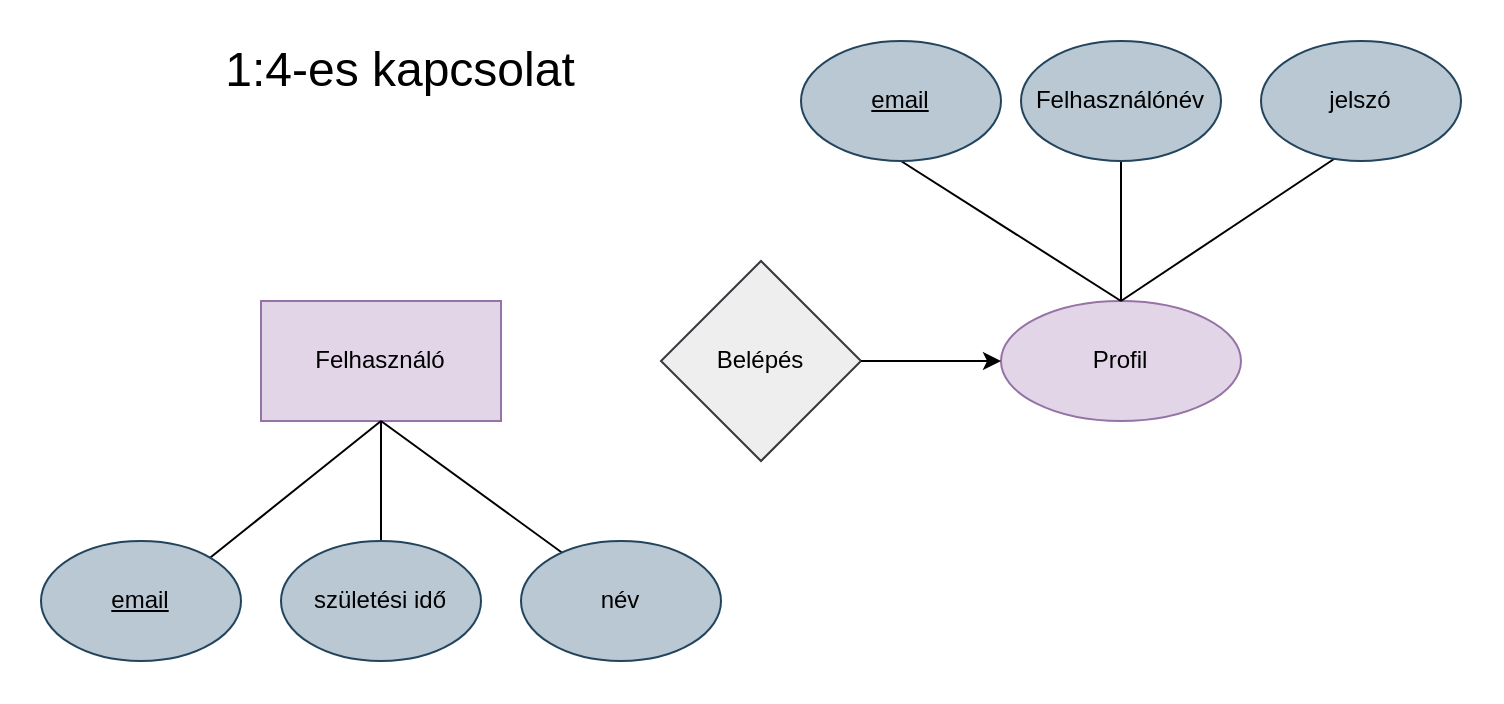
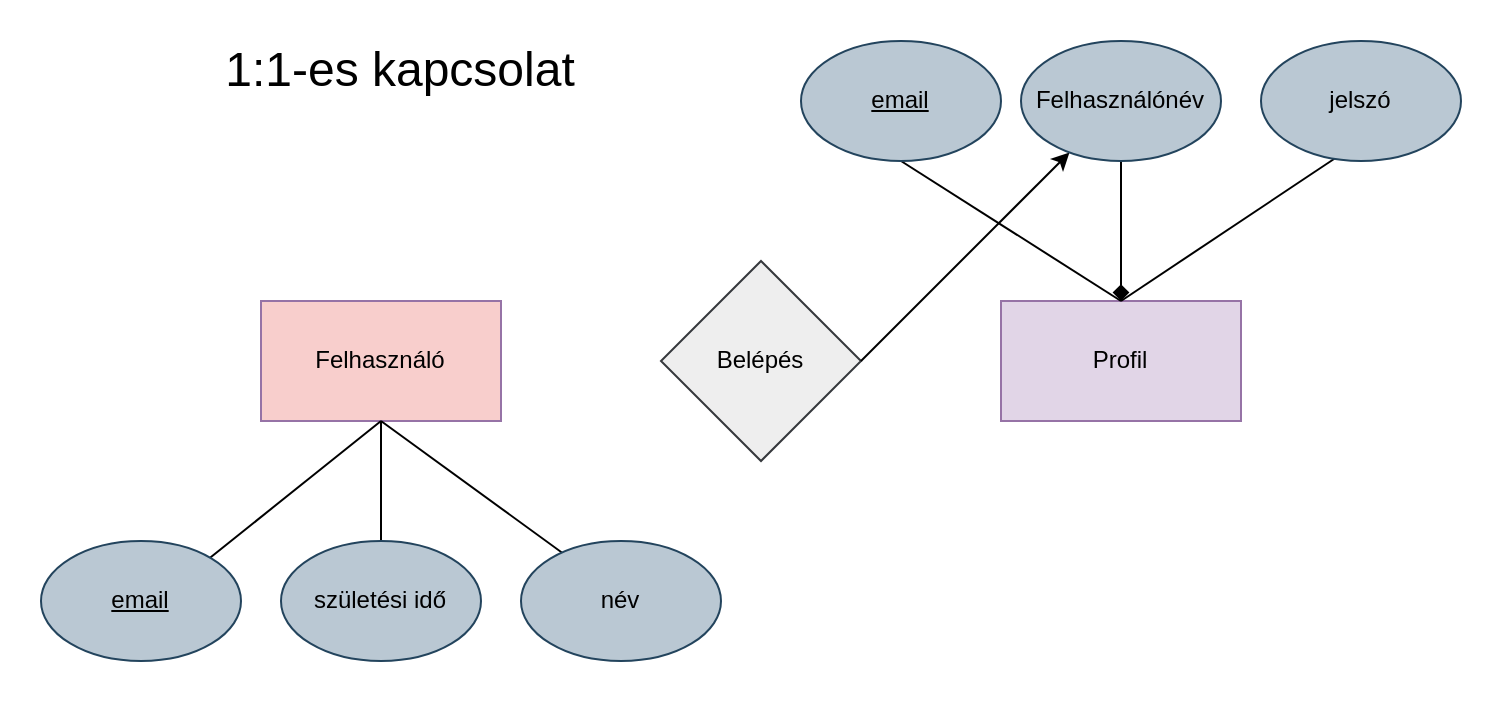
  <mxCell id="0" />
  <mxCell id="1" parent="0" />
- <mxCell id="2" value="Felhasználó" style="rounded=0;whiteSpace=wrap;html=1;fillColor=#e1d5e7;strokeColor=#9673a6;" vertex="1" parent="1"><mxGeometry x="130" y="150" width="120" height="60" as="geometry" /></mxCell>
- <mxCell id="3" value="Profil" style="ellipse;whiteSpace=wrap;html=1;fillColor=#e1d5e7;strokeColor=#9673a6;" vertex="1" parent="1"><mxGeometry x="500" y="150" width="120" height="60" as="geometry" /></mxCell>
+ <mxCell id="2" value="Felhasználó" style="rounded=0;whiteSpace=wrap;html=1;fillColor=#f8cecc;strokeColor=#9673a6;" vertex="1" parent="1"><mxGeometry x="130" y="150" width="120" height="60" as="geometry" /></mxCell>
+ <mxCell id="3" value="Profil" style="rounded=0;whiteSpace=wrap;html=1;fillColor=#e1d5e7;strokeColor=#9673a6;" vertex="1" parent="1"><mxGeometry x="500" y="150" width="120" height="60" as="geometry" /></mxCell>
  <mxCell id="4" value="Belépés" style="rhombus;whiteSpace=wrap;html=1;fillColor=#eeeeee;strokeColor=#36393d;rounded=0;" vertex="1" parent="1"><mxGeometry x="330" y="130" width="100" height="100" as="geometry" /></mxCell>
- <mxCell id="5" value="" style="endArrow=classic;html=1;rounded=0;entryX=0;entryY=0.5;entryDx=0;entryDy=0;exitX=1;exitY=0.5;exitDx=0;exitDy=0;" edge="1" parent="1" source="4" target="3"><mxGeometry width="50" height="50" relative="1" as="geometry"><mxPoint x="450" y="200" as="sourcePoint" /><mxPoint x="500" y="150" as="targetPoint" /></mxGeometry></mxCell>
- <mxCell id="6" value="" style="endArrow=none;html=1;rounded=0;entryX=0.5;entryY=0;entryDx=0;entryDy=0;exitX=0.5;exitY=1;exitDx=0;exitDy=0;" edge="1" parent="1" source="7" target="3"><mxGeometry width="50" height="50" relative="1" as="geometry"><mxPoint x="560" y="80" as="sourcePoint" /><mxPoint x="500" y="150" as="targetPoint" /></mxGeometry></mxCell>
+ <mxCell id="5" value="" style="endArrow=classic;html=1;rounded=0;exitX=1;exitY=0.5;exitDx=0;exitDy=0;" edge="1" parent="1" source="4" target="7"><mxGeometry width="50" height="50" relative="1" as="geometry"><mxPoint x="450" y="200" as="sourcePoint" /><mxPoint x="500" y="150" as="targetPoint" /></mxGeometry></mxCell>
+ <mxCell id="6" value="" style="endArrow=diamond;html=1;rounded=0;entryX=0.5;entryY=0;entryDx=0;entryDy=0;exitX=0.5;exitY=1;exitDx=0;exitDy=0;" edge="1" parent="1" source="7" target="3"><mxGeometry width="50" height="50" relative="1" as="geometry"><mxPoint x="560" y="80" as="sourcePoint" /><mxPoint x="500" y="150" as="targetPoint" /></mxGeometry></mxCell>
  <mxCell id="7" value="Felhasználónév" style="ellipse;whiteSpace=wrap;html=1;fillColor=#bac8d3;strokeColor=#23445d;" vertex="1" parent="1"><mxGeometry x="510" y="20" width="100" height="60" as="geometry" /></mxCell>
  <mxCell id="8" value="" style="endArrow=none;html=1;rounded=0;entryX=0.5;entryY=0;entryDx=0;entryDy=0;" edge="1" parent="1" target="3"><mxGeometry width="50" height="50" relative="1" as="geometry"><mxPoint x="680" y="70" as="sourcePoint" /><mxPoint x="500" y="150" as="targetPoint" /></mxGeometry></mxCell>
  <mxCell id="9" value="jelszó" style="ellipse;whiteSpace=wrap;html=1;fillColor=#bac8d3;strokeColor=#23445d;" vertex="1" parent="1"><mxGeometry x="630" y="20" width="100" height="60" as="geometry" /></mxCell>
  <mxCell id="10" value="" style="endArrow=none;html=1;rounded=0;entryX=0.5;entryY=0;entryDx=0;entryDy=0;exitX=0.5;exitY=1;exitDx=0;exitDy=0;" edge="1" parent="1" source="11" target="3"><mxGeometry width="50" height="50" relative="1" as="geometry"><mxPoint x="470" y="80" as="sourcePoint" /><mxPoint x="500" y="150" as="targetPoint" /></mxGeometry></mxCell>
  <mxCell id="11" value="&lt;u&gt;email&lt;/u&gt;" style="ellipse;whiteSpace=wrap;html=1;fillColor=#bac8d3;strokeColor=#23445d;" vertex="1" parent="1"><mxGeometry x="400" y="20" width="100" height="60" as="geometry" /></mxCell>
  <mxCell id="12" value="" style="endArrow=none;html=1;rounded=0;entryX=0.5;entryY=1;entryDx=0;entryDy=0;" edge="1" parent="1" target="2"><mxGeometry width="50" height="50" relative="1" as="geometry"><mxPoint x="190" y="280" as="sourcePoint" /><mxPoint x="500" y="150" as="targetPoint" /></mxGeometry></mxCell>
  <mxCell id="13" value="születési idő" style="ellipse;whiteSpace=wrap;html=1;fillColor=#bac8d3;strokeColor=#23445d;" vertex="1" parent="1"><mxGeometry x="140" y="270" width="100" height="60" as="geometry" /></mxCell>
  <mxCell id="14" value="" style="endArrow=none;html=1;rounded=0;entryX=0.5;entryY=1;entryDx=0;entryDy=0;" edge="1" parent="1" target="2"><mxGeometry width="50" height="50" relative="1" as="geometry"><mxPoint x="300" y="290" as="sourcePoint" /><mxPoint x="500" y="150" as="targetPoint" /></mxGeometry></mxCell>
  <mxCell id="15" value="név" style="ellipse;whiteSpace=wrap;html=1;fillColor=#bac8d3;strokeColor=#23445d;" vertex="1" parent="1"><mxGeometry x="260" y="270" width="100" height="60" as="geometry" /></mxCell>
  <mxCell id="16" value="" style="endArrow=none;html=1;rounded=0;entryX=0.5;entryY=1;entryDx=0;entryDy=0;" edge="1" parent="1" target="2"><mxGeometry width="50" height="50" relative="1" as="geometry"><mxPoint x="90" y="290" as="sourcePoint" /><mxPoint x="200" y="220" as="targetPoint" /></mxGeometry></mxCell>
  <mxCell id="17" value="&lt;u&gt;email&lt;/u&gt;" style="ellipse;whiteSpace=wrap;html=1;fillColor=#bac8d3;strokeColor=#23445d;" vertex="1" parent="1"><mxGeometry x="20" y="270" width="100" height="60" as="geometry" /></mxCell>
- <mxCell id="18" value="&lt;font style=&quot;font-size: 24px;&quot;&gt;1:4-es kapcsolat&lt;/font&gt;" style="text;html=1;align=center;verticalAlign=middle;whiteSpace=wrap;rounded=0;" vertex="1" parent="1"><mxGeometry x="80" y="20" width="240" height="30" as="geometry" /></mxCell>
+ <mxCell id="18" value="&lt;font style=&quot;font-size: 24px;&quot;&gt;1:1-es kapcsolat&lt;/font&gt;" style="text;html=1;align=center;verticalAlign=middle;whiteSpace=wrap;rounded=0;" vertex="1" parent="1"><mxGeometry x="80" y="20" width="240" height="30" as="geometry" /></mxCell>
